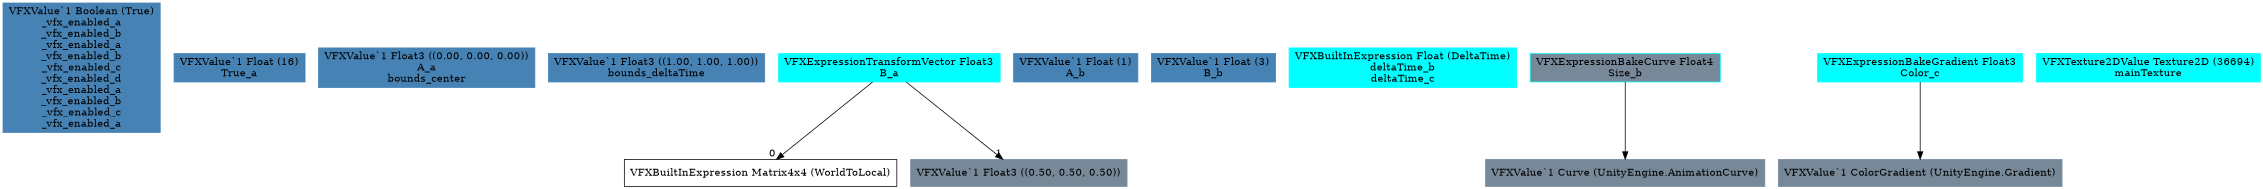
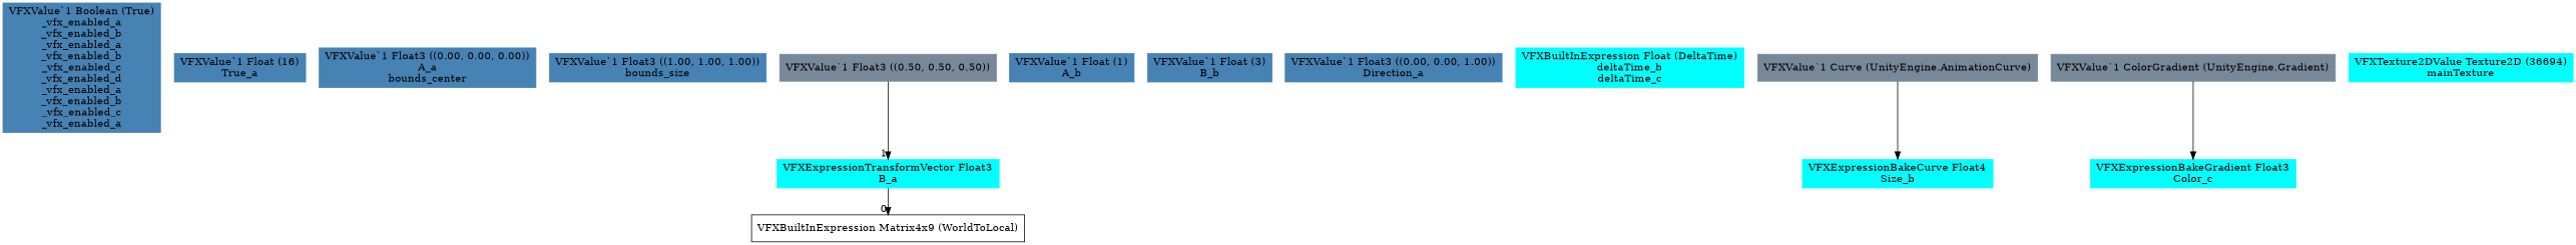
  digraph {
    node [color=steelblue shape=box style=filled]
    n1 [label="VFXValue`1 Boolean (True)\n_vfx_enabled_a\n_vfx_enabled_b\n_vfx_enabled_a\n_vfx_enabled_b\n_vfx_enabled_c\n_vfx_enabled_d\n_vfx_enabled_a\n_vfx_enabled_b\n_vfx_enabled_c\n_vfx_enabled_a"]
    n2 [label="VFXValue`1 Float (16)\nTrue_a"]
    n3 [label="VFXValue`1 Float3 ((0.00, 0.00, 0.00))\nA_a\nbounds_center"]
-   n4 [label="VFXValue`1 Float3 ((1.00, 1.00, 1.00))\nbounds_deltaTime"]
+   n4 [label="VFXValue`1 Float3 ((1.00, 1.00, 1.00))\nbounds_size"]
    n5 [color=cyan label="VFXExpressionTransformVector Float3\nB_a"]
-   n6 [label="VFXBuiltInExpression Matrix4x4 (WorldToLocal)" color="" style=""]
+   n6 [label="VFXBuiltInExpression Matrix4x9 (WorldToLocal)" color="" style=""]
    n7 [color=lightslategray label="VFXValue`1 Float3 ((0.50, 0.50, 0.50))"]
    n8 [label="VFXValue`1 Float (1)\nA_b"]
    n9 [label="VFXValue`1 Float (3)\nB_b"]
+   n10 [label="VFXValue`1 Float3 ((0.00, 0.00, 1.00))\nDirection_a"]
    n11 [color=cyan label="VFXBuiltInExpression Float (DeltaTime)\ndeltaTime_b\ndeltaTime_c"]
-   n12 [color=cyan label="VFXExpressionBakeCurve Float4\nSize_b" fillcolor=lightslategray]
+   n12 [color=cyan label="VFXExpressionBakeCurve Float4\nSize_b"]
    n13 [color=lightslategray label="VFXValue`1 Curve (UnityEngine.AnimationCurve)"]
    n14 [color=cyan label="VFXExpressionBakeGradient Float3\nColor_c"]
    n15 [color=lightslategray label="VFXValue`1 ColorGradient (UnityEngine.Gradient)"]
    n16 [color=cyan label="VFXTexture2DValue Texture2D (36694)\nmainTexture"]
    n5 -> n6 [headlabel=0]
-   n5 -> n7 [headlabel=1]
-   n12 -> n13
-   n14 -> n15
+   n7 -> n5 [headlabel=1]
+   n13 -> n12
+   n15 -> n14
  }
